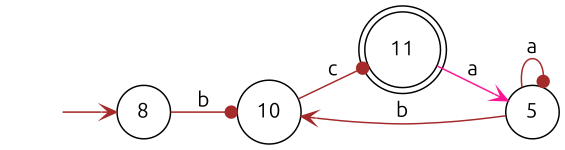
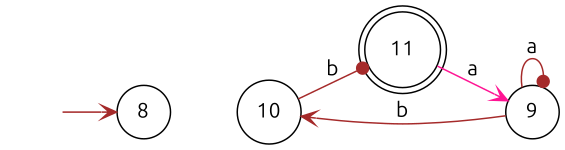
  digraph {
    fontname=Ubuntu
    rankdir=LR
    node [fontname=Ubuntu shape=circle]
    edge [arrowhead=vee color=brown fontname=Ubuntu]
    -1 [style=invis]
    8
    10
    11 [shape=doublecircle]
-   9 [label=5]
+   9
    -1 -> 8
-   8 -> 10 [arrowhead=dot label=b]
-   10 -> 11 [arrowhead=dot label=c]
+   10 -> 11 [arrowhead=dot label=b]
    11 -> 9 [color=deeppink label=a]
    9 -> 10 [label=b]
    9 -> 9 [arrowhead=dot label=a]
  }
